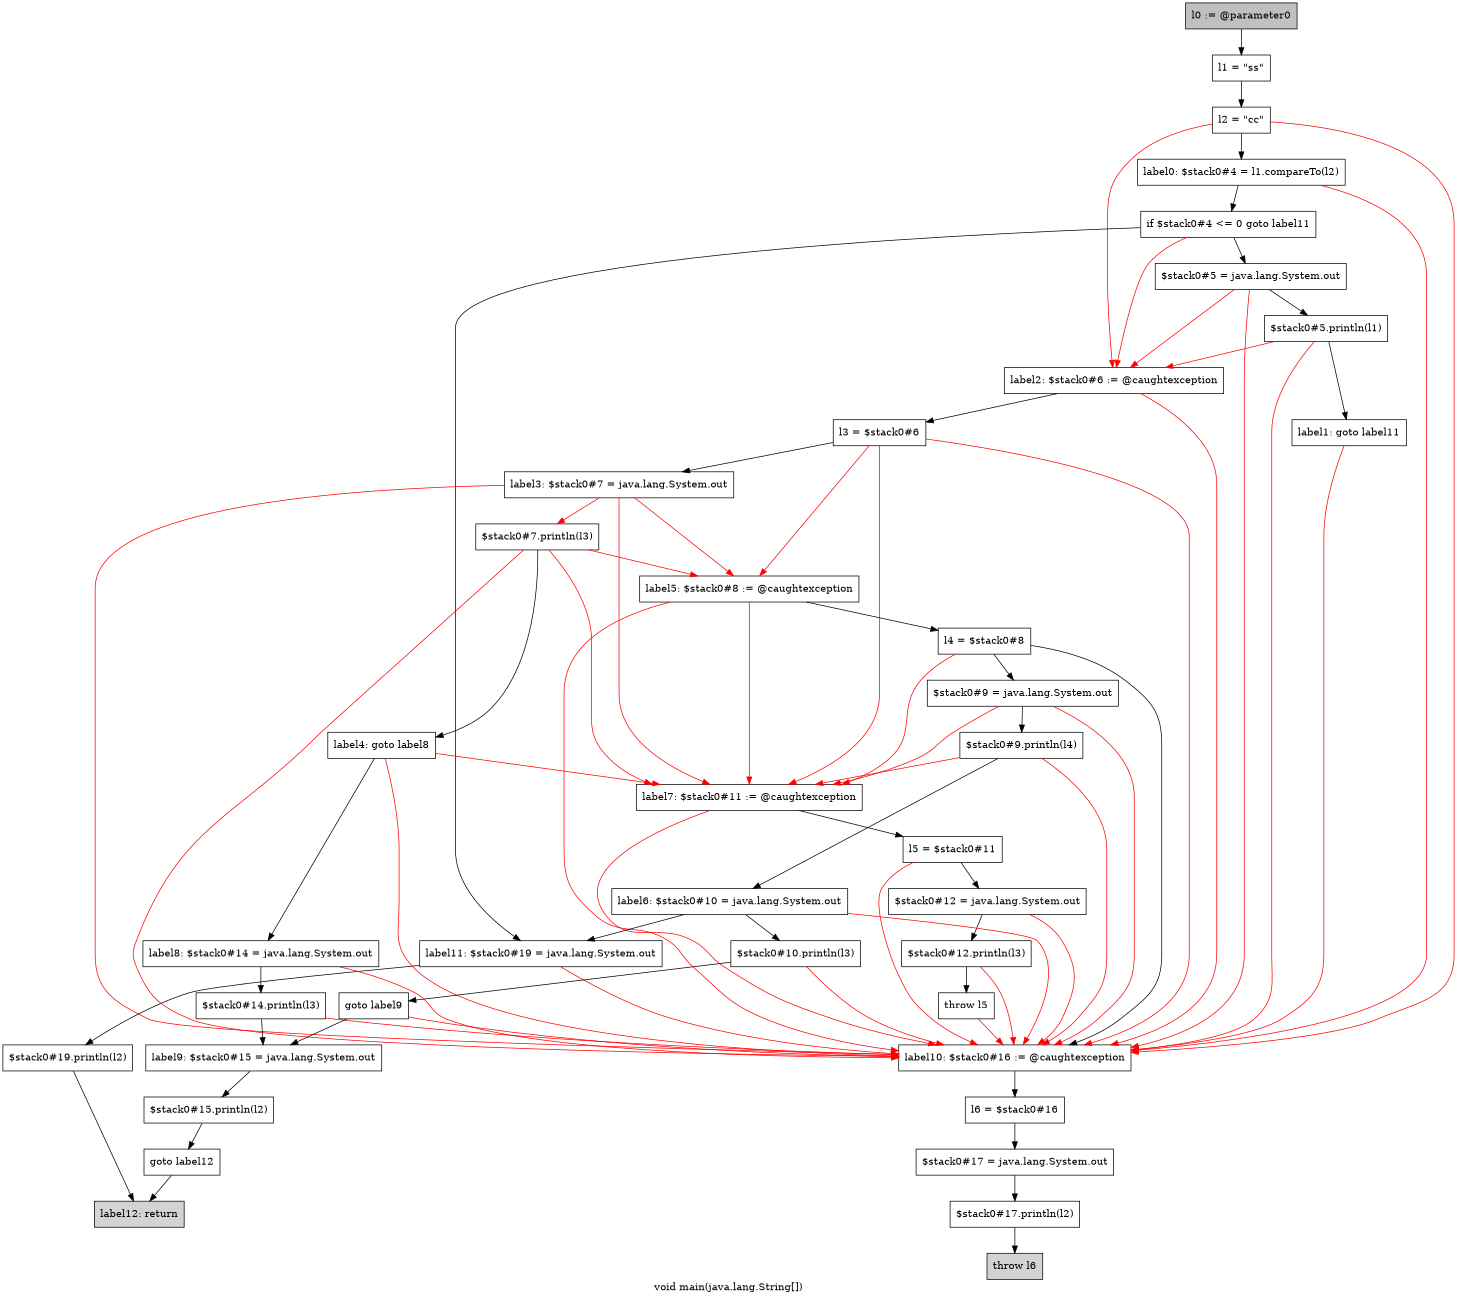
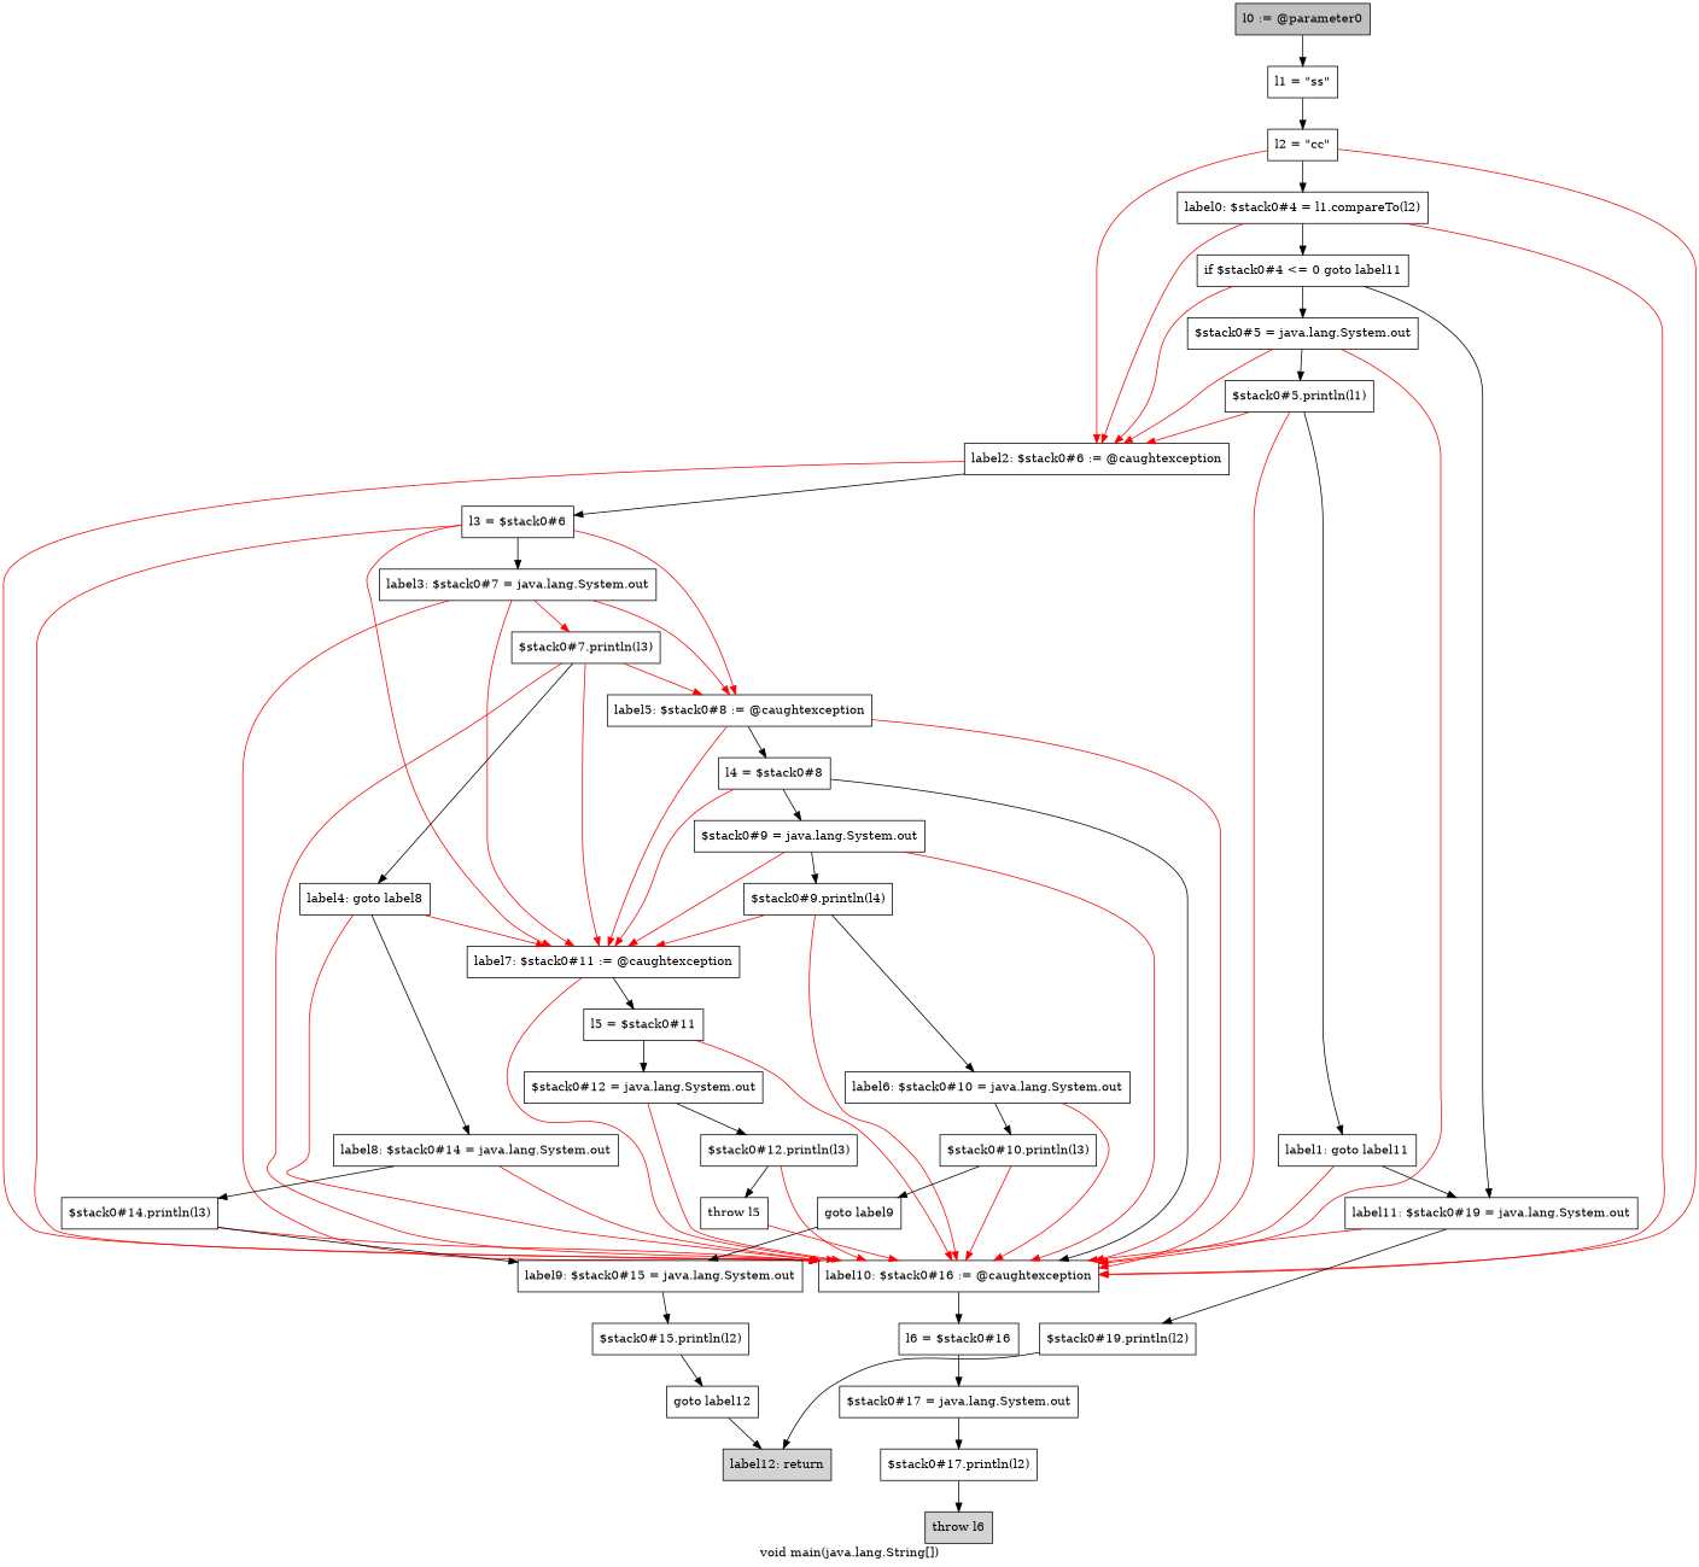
  digraph {
    label="void main(java.lang.String[])"
    node [shape=box]
    edge [color=red]
    n1 [fillcolor=gray label="l0 := @parameter0" style=filled]
    n2 [label="l1 = \"ss\""]
    n3 [label="l2 = \"cc\""]
    n4 [label="label0: $stack0#4 = l1.compareTo(l2)"]
    n5 [label="label2: $stack0#6 := @caughtexception"]
    n6 [label="label10: $stack0#16 := @caughtexception"]
    n7 [label="if $stack0#4 <= 0 goto label11"]
    n8 [label="l3 = $stack0#6"]
    n9 [label="l6 = $stack0#16"]
    n10 [label="$stack0#5 = java.lang.System.out"]
    n11 [label="label11: $stack0#19 = java.lang.System.out"]
    n12 [label="label3: $stack0#7 = java.lang.System.out"]
    n13 [label="label5: $stack0#8 := @caughtexception"]
    n14 [label="label7: $stack0#11 := @caughtexception"]
    n15 [label="$stack0#17 = java.lang.System.out"]
    n16 [label="$stack0#5.println(l1)"]
    n17 [label="$stack0#19.println(l2)"]
    n18 [label="label1: goto label11"]
    n19 [fillcolor=lightgray label="label12: return" style=filled]
    n20 [label="$stack0#7.println(l3)"]
    n21 [label="l4 = $stack0#8"]
    n22 [label="l5 = $stack0#11"]
    n23 [label="label4: goto label8"]
    n24 [label="$stack0#9 = java.lang.System.out"]
    n25 [label="$stack0#12 = java.lang.System.out"]
    n26 [label="label8: $stack0#14 = java.lang.System.out"]
    n27 [label="$stack0#14.println(l3)"]
    n28 [label="label9: $stack0#15 = java.lang.System.out"]
    n29 [label="$stack0#9.println(l4)"]
    n30 [label="label6: $stack0#10 = java.lang.System.out"]
    n31 [label="$stack0#10.println(l3)"]
    n32 [label="goto label9"]
    n33 [label="$stack0#15.println(l2)"]
    n34 [label="goto label12"]
    n35 [label="$stack0#12.println(l3)"]
    n36 [label="throw l5"]
    n37 [label="$stack0#17.println(l2)"]
    n38 [fillcolor=lightgray label="throw l6" style=filled]
    n1 -> n2 [color=black]
    n2 -> n3 [color=black]
    n3 -> n4 [color=black]
    n3 -> n5
    n3 -> n6
+   n4 -> n5
    n4 -> n6
    n4 -> n7 [color=black]
    n5 -> n6
    n5 -> n8 [color=black]
    n6 -> n9 [color=black]
    n7 -> n5
    n7 -> n10 [color=black]
    n7 -> n11 [color=black]
    n8 -> n6
    n8 -> n12 [color=black]
    n8 -> n13
    n8 -> n14
    n9 -> n15 [color=black]
    n10 -> n5
    n10 -> n6
    n10 -> n16 [color=black]
    n11 -> n6
    n11 -> n17 [color=black]
    n12 -> n6
    n12 -> n13
    n12 -> n14
    n12 -> n20
    n13 -> n6
    n13 -> n14
    n13 -> n21 [color=black]
    n14 -> n6
    n14 -> n22 [color=black]
    n15 -> n37 [color=black]
    n16 -> n5
    n16 -> n6
    n16 -> n18 [color=black]
    n17 -> n19 [color=black]
    n18 -> n6
-   n30 -> n11 [color=black]
+   n18 -> n11 [color=black]
    n20 -> n6
    n20 -> n13
    n20 -> n14
    n20 -> n23 [color=black]
    n21 -> n6 [color=black]
    n21 -> n14
    n21 -> n24 [color=black]
    n22 -> n6
    n22 -> n25 [color=black]
    n23 -> n6
    n23 -> n14
    n23 -> n26 [color=black]
    n24 -> n6
    n24 -> n14
    n24 -> n29 [color=black]
    n25 -> n6
    n25 -> n35 [color=black]
    n26 -> n6
    n26 -> n27 [color=black]
    n27 -> n6
    n27 -> n28 [color=black]
    n28 -> n33 [color=black]
    n29 -> n6
    n29 -> n14
    n29 -> n30 [color=black]
    n30 -> n6
    n30 -> n31 [color=black]
    n31 -> n6
    n31 -> n32 [color=black]
-   n32 -> n6
    n32 -> n28 [color=black]
    n33 -> n34 [color=black]
    n34 -> n19 [color=black]
    n35 -> n6
    n35 -> n36 [color=black]
    n36 -> n6
    n37 -> n38 [color=black]
  }
